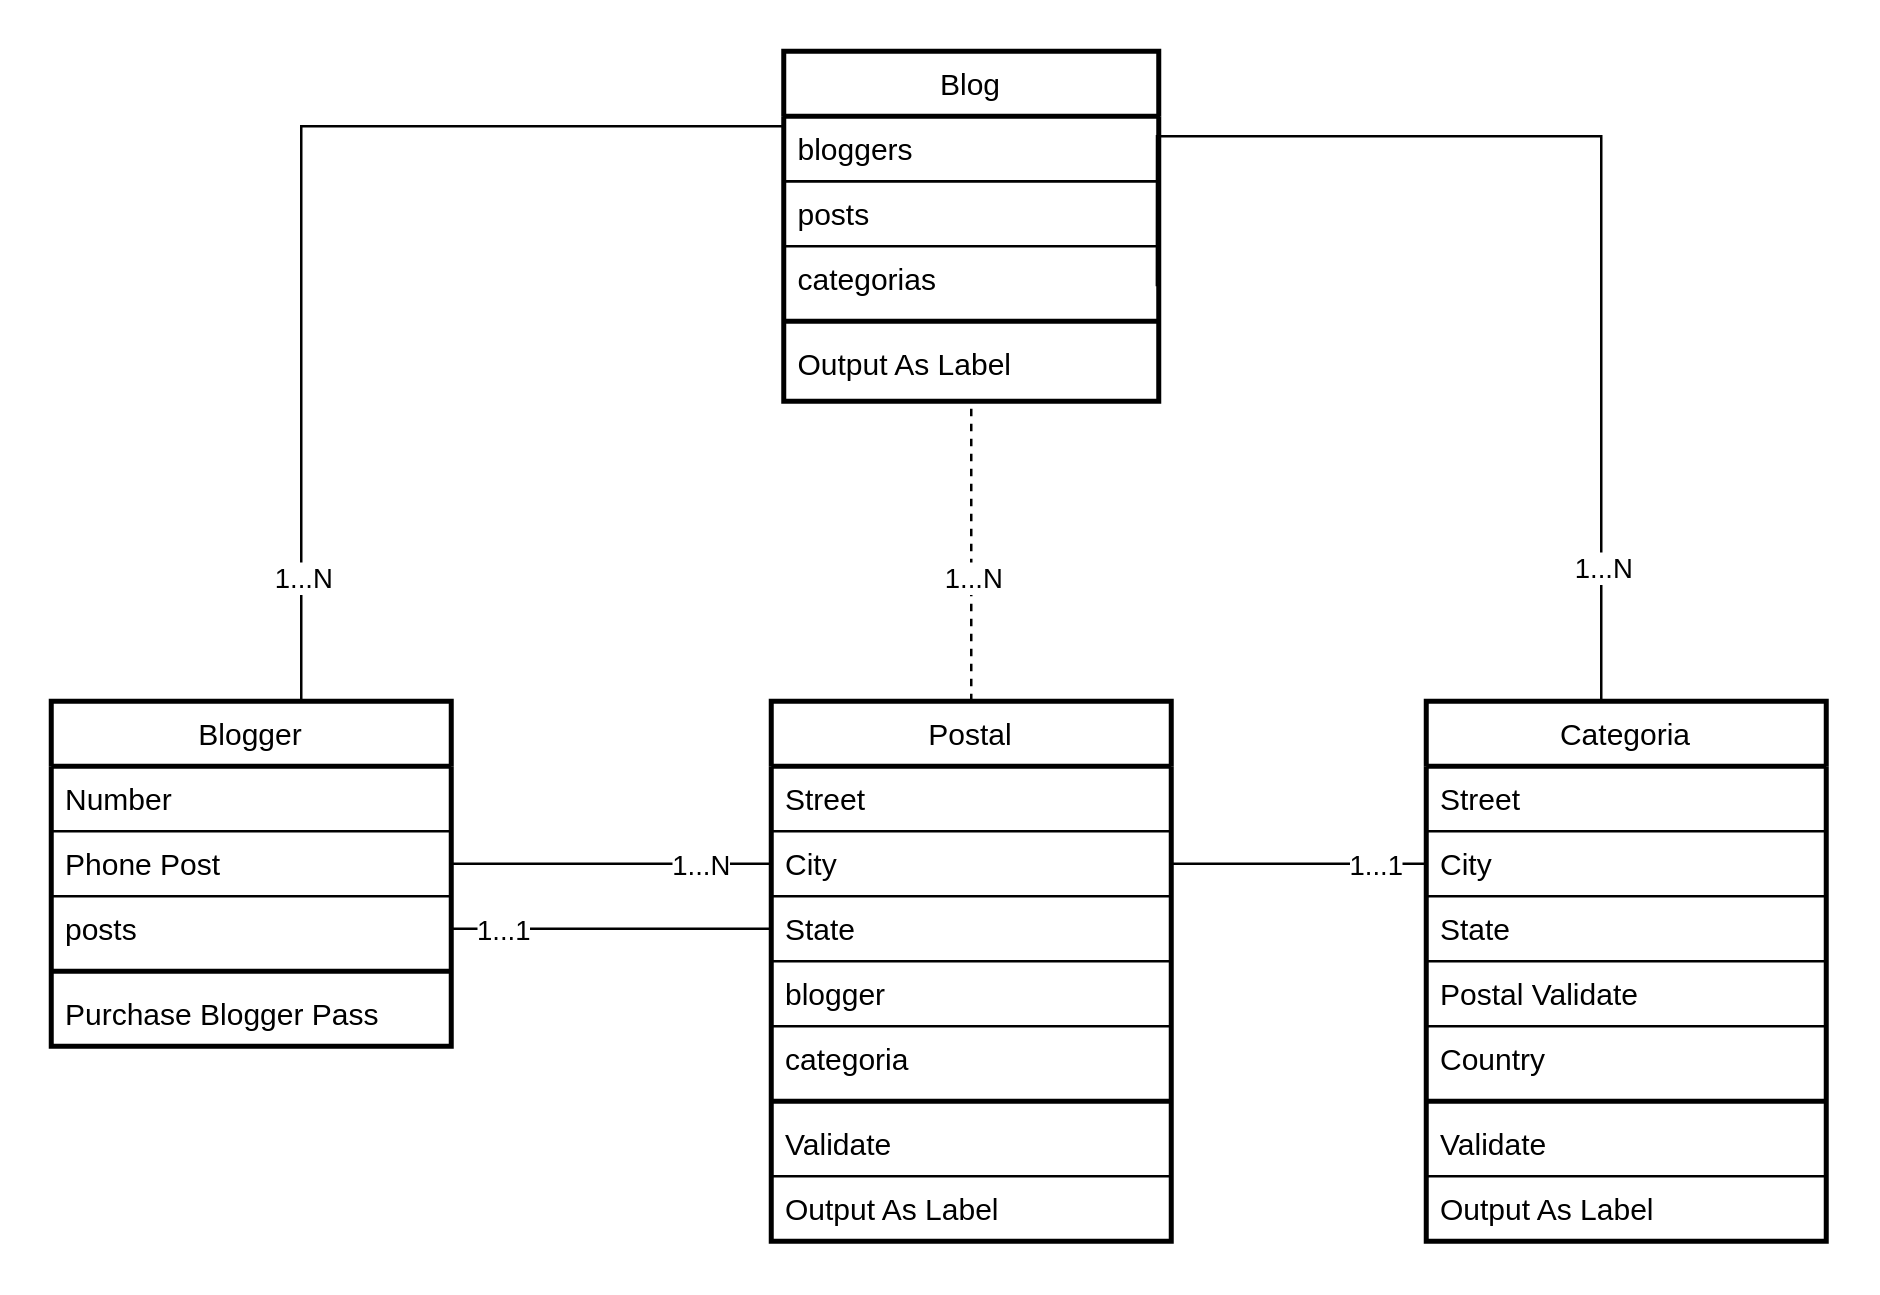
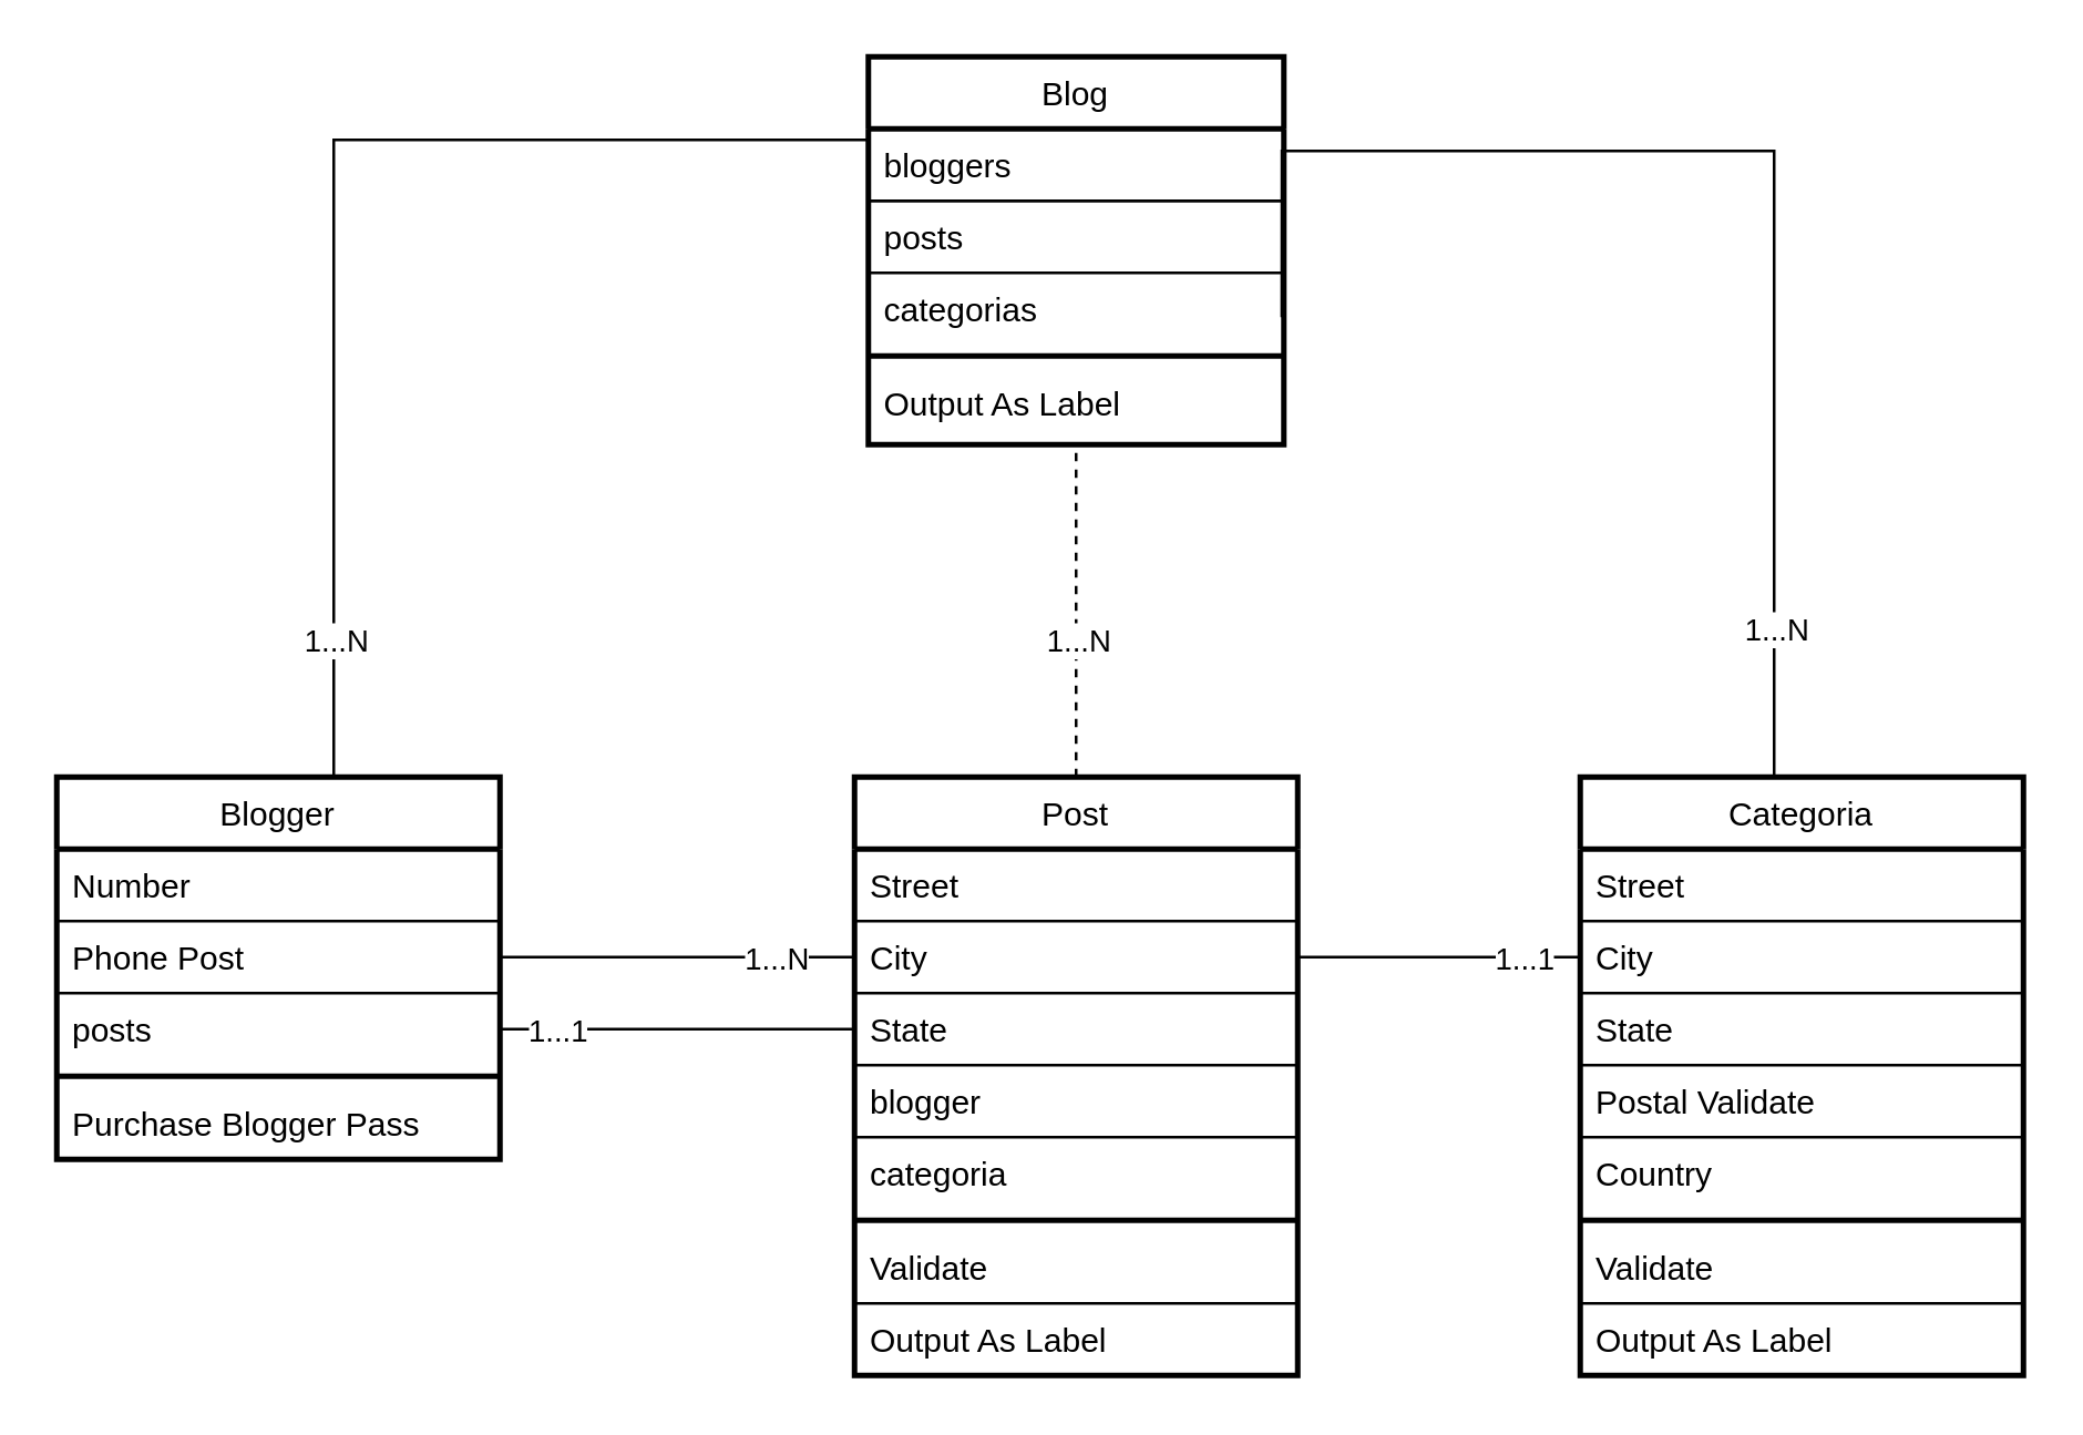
  <mxCell id="0" />
  <mxCell id="1" parent="0" />
  <mxCell id="2" value="Blogger" style="swimlane;fontStyle=0;align=center;verticalAlign=top;childLayout=stackLayout;horizontal=1;startSize=26;horizontalStack=0;resizeParent=1;resizeLast=0;collapsible=1;marginBottom=0;rounded=0;shadow=0;strokeWidth=2;" parent="1" vertex="1"><mxGeometry x="20" y="280" width="160" height="138" as="geometry"><mxRectangle x="230" y="140" width="160" height="26" as="alternateBounds" /></mxGeometry></mxCell>
  <mxCell id="3" value="Number" style="text;align=left;verticalAlign=top;spacingLeft=4;spacingRight=4;overflow=hidden;rotatable=0;points=[[0,0.5],[1,0.5]];portConstraint=eastwest;" parent="2" vertex="1"><mxGeometry y="26" width="160" height="26" as="geometry" /></mxCell>
  <mxCell id="4" value="Phone Post" style="text;align=left;verticalAlign=top;spacingLeft=4;spacingRight=4;overflow=hidden;rotatable=0;points=[[0,0.5],[1,0.5]];portConstraint=eastwest;rounded=0;shadow=0;html=0;strokeColor=default;" parent="2" vertex="1"><mxGeometry y="52" width="160" height="26" as="geometry" /></mxCell>
  <mxCell id="5" value="posts" style="text;align=left;verticalAlign=top;spacingLeft=4;spacingRight=4;overflow=hidden;rotatable=0;points=[[0,0.5],[1,0.5]];portConstraint=eastwest;rounded=0;shadow=0;html=0;" parent="2" vertex="1"><mxGeometry y="78" width="160" height="26" as="geometry" /></mxCell>
  <mxCell id="6" value="" style="line;html=1;strokeWidth=2;align=left;verticalAlign=middle;spacingTop=-1;spacingLeft=3;spacingRight=3;rotatable=0;labelPosition=right;points=[];portConstraint=eastwest;" parent="2" vertex="1"><mxGeometry y="104" width="160" height="8" as="geometry" /></mxCell>
  <mxCell id="7" value="Purchase Blogger Pass" style="text;align=left;verticalAlign=top;spacingLeft=4;spacingRight=4;overflow=hidden;rotatable=0;points=[[0,0.5],[1,0.5]];portConstraint=eastwest;" parent="2" vertex="1"><mxGeometry y="112" width="160" height="26" as="geometry" /></mxCell>
  <mxCell id="8" style="edgeStyle=orthogonalEdgeStyle;rounded=0;orthogonalLoop=1;jettySize=auto;html=1;endArrow=none;startFill=0;dashed=1;" edge="1" parent="1" source="10" target="38"><mxGeometry relative="1" as="geometry"><Array as="points"><mxPoint x="388" y="210" /><mxPoint x="388" y="210" /></Array></mxGeometry></mxCell>
  <mxCell id="9" value="1...N" style="edgeLabel;html=1;align=center;verticalAlign=middle;resizable=0;points=[];" vertex="1" connectable="0" parent="8"><mxGeometry x="-0.624" relative="1" as="geometry"><mxPoint y="-27" as="offset" /></mxGeometry></mxCell>
- <mxCell id="10" value="Postal" style="swimlane;fontStyle=0;align=center;verticalAlign=top;childLayout=stackLayout;horizontal=1;startSize=26;horizontalStack=0;resizeParent=1;resizeLast=0;collapsible=1;marginBottom=0;rounded=0;shadow=0;strokeWidth=2;" parent="1" vertex="1"><mxGeometry x="308" y="280" width="160" height="216" as="geometry"><mxRectangle x="550" y="140" width="160" height="26" as="alternateBounds" /></mxGeometry></mxCell>
+ <mxCell id="10" value="Post" style="swimlane;fontStyle=0;align=center;verticalAlign=top;childLayout=stackLayout;horizontal=1;startSize=26;horizontalStack=0;resizeParent=1;resizeLast=0;collapsible=1;marginBottom=0;rounded=0;shadow=0;strokeWidth=2;" parent="1" vertex="1"><mxGeometry x="308" y="280" width="160" height="216" as="geometry"><mxRectangle x="550" y="140" width="160" height="26" as="alternateBounds" /></mxGeometry></mxCell>
  <mxCell id="11" value="Street" style="text;align=left;verticalAlign=top;spacingLeft=4;spacingRight=4;overflow=hidden;rotatable=0;points=[[0,0.5],[1,0.5]];portConstraint=eastwest;" parent="10" vertex="1"><mxGeometry y="26" width="160" height="26" as="geometry" /></mxCell>
  <mxCell id="12" value="City" style="text;align=left;verticalAlign=top;spacingLeft=4;spacingRight=4;overflow=hidden;rotatable=0;points=[[0,0.5],[1,0.5]];portConstraint=eastwest;rounded=0;shadow=0;html=0;strokeColor=default;" parent="10" vertex="1"><mxGeometry y="52" width="160" height="26" as="geometry" /></mxCell>
  <mxCell id="13" value="State" style="text;align=left;verticalAlign=top;spacingLeft=4;spacingRight=4;overflow=hidden;rotatable=0;points=[[0,0.5],[1,0.5]];portConstraint=eastwest;rounded=0;shadow=0;html=0;" parent="10" vertex="1"><mxGeometry y="78" width="160" height="26" as="geometry" /></mxCell>
  <mxCell id="14" value="blogger" style="text;align=left;verticalAlign=top;spacingLeft=4;spacingRight=4;overflow=hidden;rotatable=0;points=[[0,0.5],[1,0.5]];portConstraint=eastwest;rounded=0;shadow=0;html=0;strokeColor=default;" parent="10" vertex="1"><mxGeometry y="104" width="160" height="26" as="geometry" /></mxCell>
  <mxCell id="15" value="categoria" style="text;align=left;verticalAlign=top;spacingLeft=4;spacingRight=4;overflow=hidden;rotatable=0;points=[[0,0.5],[1,0.5]];portConstraint=eastwest;rounded=0;shadow=0;html=0;" parent="10" vertex="1"><mxGeometry y="130" width="160" height="26" as="geometry" /></mxCell>
  <mxCell id="16" value="" style="line;html=1;strokeWidth=2;align=left;verticalAlign=middle;spacingTop=-1;spacingLeft=3;spacingRight=3;rotatable=0;labelPosition=right;points=[];portConstraint=eastwest;" parent="10" vertex="1"><mxGeometry y="156" width="160" height="8" as="geometry" /></mxCell>
  <mxCell id="17" value="Validate" style="text;align=left;verticalAlign=top;spacingLeft=4;spacingRight=4;overflow=hidden;rotatable=0;points=[[0,0.5],[1,0.5]];portConstraint=eastwest;" parent="10" vertex="1"><mxGeometry y="164" width="160" height="26" as="geometry" /></mxCell>
  <mxCell id="18" value="Output As Label" style="text;align=left;verticalAlign=top;spacingLeft=4;spacingRight=4;overflow=hidden;rotatable=0;points=[[0,0.5],[1,0.5]];portConstraint=eastwest;strokeColor=default;" parent="10" vertex="1"><mxGeometry y="190" width="160" height="26" as="geometry" /></mxCell>
  <mxCell id="19" value="Categoria" style="swimlane;fontStyle=0;align=center;verticalAlign=top;childLayout=stackLayout;horizontal=1;startSize=26;horizontalStack=0;resizeParent=1;resizeLast=0;collapsible=1;marginBottom=0;rounded=0;shadow=0;strokeWidth=2;" vertex="1" parent="1"><mxGeometry x="569.997" y="280" width="160" height="216" as="geometry"><mxRectangle x="550" y="140" width="160" height="26" as="alternateBounds" /></mxGeometry></mxCell>
  <mxCell id="20" value="Street" style="text;align=left;verticalAlign=top;spacingLeft=4;spacingRight=4;overflow=hidden;rotatable=0;points=[[0,0.5],[1,0.5]];portConstraint=eastwest;" vertex="1" parent="19"><mxGeometry y="26" width="160" height="26" as="geometry" /></mxCell>
  <mxCell id="21" value="City" style="text;align=left;verticalAlign=top;spacingLeft=4;spacingRight=4;overflow=hidden;rotatable=0;points=[[0,0.5],[1,0.5]];portConstraint=eastwest;rounded=0;shadow=0;html=0;strokeColor=default;" vertex="1" parent="19"><mxGeometry y="52" width="160" height="26" as="geometry" /></mxCell>
  <mxCell id="22" value="State" style="text;align=left;verticalAlign=top;spacingLeft=4;spacingRight=4;overflow=hidden;rotatable=0;points=[[0,0.5],[1,0.5]];portConstraint=eastwest;rounded=0;shadow=0;html=0;" vertex="1" parent="19"><mxGeometry y="78" width="160" height="26" as="geometry" /></mxCell>
  <mxCell id="23" value="Postal Validate" style="text;align=left;verticalAlign=top;spacingLeft=4;spacingRight=4;overflow=hidden;rotatable=0;points=[[0,0.5],[1,0.5]];portConstraint=eastwest;rounded=0;shadow=0;html=0;strokeColor=default;" vertex="1" parent="19"><mxGeometry y="104" width="160" height="26" as="geometry" /></mxCell>
  <mxCell id="24" value="Country" style="text;align=left;verticalAlign=top;spacingLeft=4;spacingRight=4;overflow=hidden;rotatable=0;points=[[0,0.5],[1,0.5]];portConstraint=eastwest;rounded=0;shadow=0;html=0;" vertex="1" parent="19"><mxGeometry y="130" width="160" height="26" as="geometry" /></mxCell>
  <mxCell id="25" value="" style="line;html=1;strokeWidth=2;align=left;verticalAlign=middle;spacingTop=-1;spacingLeft=3;spacingRight=3;rotatable=0;labelPosition=right;points=[];portConstraint=eastwest;" vertex="1" parent="19"><mxGeometry y="156" width="160" height="8" as="geometry" /></mxCell>
  <mxCell id="26" value="Validate" style="text;align=left;verticalAlign=top;spacingLeft=4;spacingRight=4;overflow=hidden;rotatable=0;points=[[0,0.5],[1,0.5]];portConstraint=eastwest;" vertex="1" parent="19"><mxGeometry y="164" width="160" height="26" as="geometry" /></mxCell>
  <mxCell id="27" value="Output As Label" style="text;align=left;verticalAlign=top;spacingLeft=4;spacingRight=4;overflow=hidden;rotatable=0;points=[[0,0.5],[1,0.5]];portConstraint=eastwest;strokeColor=default;" vertex="1" parent="19"><mxGeometry y="190" width="160" height="26" as="geometry" /></mxCell>
  <mxCell id="28" style="edgeStyle=orthogonalEdgeStyle;rounded=0;orthogonalLoop=1;jettySize=auto;html=1;endArrow=none;startFill=0;" edge="1" parent="1" source="2" target="38"><mxGeometry relative="1" as="geometry"><mxPoint x="250" y="170" as="targetPoint" /><Array as="points"><mxPoint x="120" y="50" /></Array></mxGeometry></mxCell>
  <mxCell id="29" value="1...N" style="edgeLabel;html=1;align=center;verticalAlign=middle;resizable=0;points=[];" vertex="1" connectable="0" parent="28"><mxGeometry x="-0.826" relative="1" as="geometry"><mxPoint y="-13" as="offset" /></mxGeometry></mxCell>
  <mxCell id="30" style="edgeStyle=orthogonalEdgeStyle;rounded=0;orthogonalLoop=1;jettySize=auto;html=1;endArrow=none;startFill=0;entryX=0.995;entryY=0.617;entryDx=0;entryDy=0;entryPerimeter=0;" edge="1" parent="1" source="19" target="41"><mxGeometry relative="1" as="geometry"><mxPoint x="470" y="70" as="targetPoint" /><Array as="points"><mxPoint x="640" y="54" /></Array></mxGeometry></mxCell>
  <mxCell id="31" value="1...N" style="edgeLabel;html=1;align=center;verticalAlign=middle;resizable=0;points=[];" vertex="1" connectable="0" parent="30"><mxGeometry x="-0.855" y="2" relative="1" as="geometry"><mxPoint x="2" y="-20" as="offset" /></mxGeometry></mxCell>
  <mxCell id="32" style="edgeStyle=orthogonalEdgeStyle;rounded=0;orthogonalLoop=1;jettySize=auto;html=1;exitX=1;exitY=0.5;exitDx=0;exitDy=0;entryX=0;entryY=0.5;entryDx=0;entryDy=0;endArrow=none;startFill=0;" edge="1" parent="1" source="4" target="12"><mxGeometry relative="1" as="geometry" /></mxCell>
  <mxCell id="33" value="1...N" style="edgeLabel;html=1;align=center;verticalAlign=middle;resizable=0;points=[];" vertex="1" connectable="0" parent="32"><mxGeometry x="0.773" relative="1" as="geometry"><mxPoint x="-14" as="offset" /></mxGeometry></mxCell>
  <mxCell id="34" style="edgeStyle=orthogonalEdgeStyle;rounded=0;orthogonalLoop=1;jettySize=auto;html=1;exitX=0;exitY=0.5;exitDx=0;exitDy=0;entryX=1;entryY=0.5;entryDx=0;entryDy=0;strokeWidth=1;endArrow=none;startFill=0;" edge="1" parent="1" source="21" target="12"><mxGeometry relative="1" as="geometry" /></mxCell>
  <mxCell id="35" value="1...1" style="edgeLabel;html=1;align=center;verticalAlign=middle;resizable=0;points=[];" vertex="1" connectable="0" parent="34"><mxGeometry x="-0.684" y="-3" relative="1" as="geometry"><mxPoint x="-4" y="3" as="offset" /></mxGeometry></mxCell>
  <mxCell id="36" style="edgeStyle=orthogonalEdgeStyle;rounded=0;orthogonalLoop=1;jettySize=auto;html=1;exitX=1;exitY=0.5;exitDx=0;exitDy=0;endArrow=none;startFill=0;" edge="1" parent="1" source="5" target="13"><mxGeometry relative="1" as="geometry" /></mxCell>
  <mxCell id="37" value="1...1" style="edgeLabel;html=1;align=center;verticalAlign=middle;resizable=0;points=[];" vertex="1" connectable="0" parent="36"><mxGeometry x="-0.783" y="-2" relative="1" as="geometry"><mxPoint x="6" y="-2" as="offset" /></mxGeometry></mxCell>
  <mxCell id="38" value="Blog" style="swimlane;fontStyle=0;align=center;verticalAlign=top;childLayout=stackLayout;horizontal=1;startSize=26;horizontalStack=0;resizeParent=1;resizeLast=0;collapsible=1;marginBottom=0;rounded=0;shadow=0;strokeWidth=2;fillStyle=solid;fillColor=#FFFFFF;" vertex="1" parent="1"><mxGeometry x="313" y="20" width="150" height="140" as="geometry"><mxRectangle x="508" y="-200" width="160" height="26" as="alternateBounds" /></mxGeometry></mxCell>
  <mxCell id="39" value="bloggers" style="text;align=left;verticalAlign=top;spacingLeft=4;spacingRight=4;overflow=hidden;rotatable=0;points=[[0,0.5],[1,0.5]];portConstraint=eastwest;rounded=0;shadow=0;html=0;fillColor=none;strokeColor=default;" vertex="1" parent="38"><mxGeometry y="26" width="150" height="26" as="geometry" /></mxCell>
  <mxCell id="40" value="posts" style="text;align=left;verticalAlign=top;spacingLeft=4;spacingRight=4;overflow=hidden;rotatable=0;points=[[0,0.5],[1,0.5]];portConstraint=eastwest;fillColor=none;strokeWidth=1;strokeColor=default;" vertex="1" parent="38"><mxGeometry y="52" width="150" height="26" as="geometry" /></mxCell>
  <mxCell id="41" value="categorias" style="text;align=left;verticalAlign=top;spacingLeft=4;spacingRight=4;overflow=hidden;rotatable=0;points=[[0,0.5],[1,0.5]];portConstraint=eastwest;rounded=0;shadow=0;html=0;fillColor=none;strokeColor=none;" vertex="1" parent="38"><mxGeometry y="78" width="150" height="26" as="geometry" /></mxCell>
  <mxCell id="42" value="" style="line;html=1;strokeWidth=2;align=left;verticalAlign=middle;spacingTop=-1;spacingLeft=3;spacingRight=3;rotatable=0;labelPosition=right;points=[];portConstraint=eastwest;strokeColor=default;fillColor=#FFFFFF;gradientColor=none;" vertex="1" parent="38"><mxGeometry y="104" width="150" height="8" as="geometry" /></mxCell>
  <mxCell id="43" value="Output As Label" style="text;align=left;verticalAlign=top;spacingLeft=4;spacingRight=4;overflow=hidden;rotatable=0;points=[[0,0.5],[1,0.5]];portConstraint=eastwest;fillColor=none;strokeColor=none;" vertex="1" parent="38"><mxGeometry y="112" width="150" height="26" as="geometry" /></mxCell>
